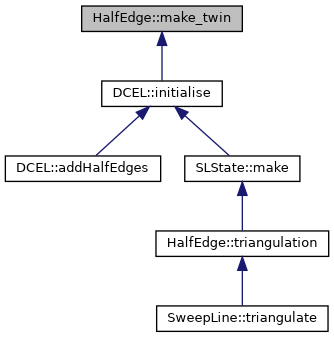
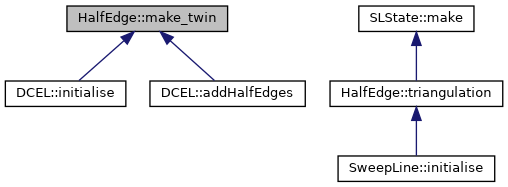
  digraph {
    rankdir=TB
    node [color=black fillcolor=white fontname=Helvetica fontsize=10 shape=record style=filled]
    edge [color=midnightblue dir=back fontname=Helvetica fontsize=10 labelfontname=Helvetica labelfontsize=10 style=solid]
    n1 [fillcolor=grey75 fontcolor=black height=0.2 label="HalfEdge::make_twin" width=0.4]
    n2 [height=0.2 label="DCEL::initialise" width=0.4]
    n3 [height=0.2 label="DCEL::addHalfEdges" width=0.4]
    n4 [height=0.2 label="SLState::make" width=0.4]
    n5 [height=0.2 label="HalfEdge::triangulation" width=0.4]
-   n6 [height=0.2 label="SweepLine::triangulate" width=0.4]
+   n6 [height=0.2 label="SweepLine::initialise" width=0.4]
    n1 -> n2
-   n2 -> n3
-   n2 -> n4
+   n1 -> n3
    n4 -> n5
    n5 -> n6
  }
